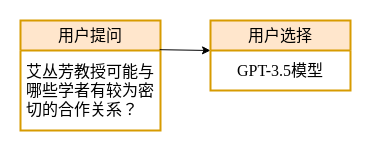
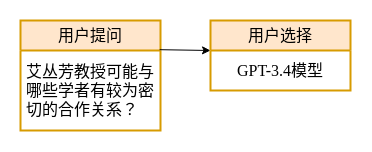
  <mxCell id="0" />
  <mxCell id="1" parent="0" />
  <mxCell id="2" value="&lt;span style=&quot;font-family: &amp;quot;Times New Roman&amp;quot;; font-size: 16px;&quot;&gt;用户提问&lt;/span&gt;" style="swimlane;fontStyle=0;childLayout=stackLayout;horizontal=1;startSize=30;horizontalStack=0;resizeParent=1;resizeParentMax=0;resizeLast=0;collapsible=1;marginBottom=0;whiteSpace=wrap;html=1;strokeWidth=2;fillColor=#ffe6cc;strokeColor=#d79b00;" vertex="1" parent="1"><mxGeometry x="20" y="20" width="140" height="110" as="geometry"><mxRectangle x="260" y="160" width="100" height="30" as="alternateBounds" /></mxGeometry></mxCell>
  <mxCell id="3" value="&lt;span style=&quot;font-family: &amp;quot;Times New Roman&amp;quot;; font-size: 16px; text-align: center;&quot;&gt;艾丛芳教授可能与哪些学者有较为密切的合作关系？&lt;/span&gt;" style="text;strokeColor=none;fillColor=none;align=left;verticalAlign=middle;spacingLeft=4;spacingRight=4;overflow=hidden;points=[[0,0.5],[1,0.5]];portConstraint=eastwest;rotatable=0;whiteSpace=wrap;html=1;fontFamily=Helvetica;fontSize=12;fontColor=default;" vertex="1" parent="2"><mxGeometry y="30" width="140" height="80" as="geometry" /></mxCell>
  <mxCell id="4" value="" style="endArrow=classic;html=1;rounded=0;exitX=0.994;exitY=-0.01;exitDx=0;exitDy=0;exitPerimeter=0;" edge="1" parent="1" source="3"><mxGeometry width="50" height="50" relative="1" as="geometry"><mxPoint x="180" y="40" as="sourcePoint" /><mxPoint x="210" y="50" as="targetPoint" /></mxGeometry></mxCell>
  <mxCell id="5" value="&lt;font face=&quot;Times New Roman&quot;&gt;&lt;span style=&quot;font-size: 16px;&quot;&gt;用户选择&lt;/span&gt;&lt;/font&gt;" style="swimlane;fontStyle=0;childLayout=stackLayout;horizontal=1;startSize=30;horizontalStack=0;resizeParent=1;resizeParentMax=0;resizeLast=0;collapsible=1;marginBottom=0;whiteSpace=wrap;html=1;strokeWidth=2;fillColor=#ffe6cc;strokeColor=#d79b00;" vertex="1" parent="1"><mxGeometry x="210" y="20" width="140" height="70" as="geometry"><mxRectangle x="260" y="160" width="100" height="30" as="alternateBounds" /></mxGeometry></mxCell>
- <mxCell id="6" value="&lt;div style=&quot;&quot;&gt;&lt;span style=&quot;background-color: initial; font-size: 16px;&quot;&gt;&lt;font face=&quot;Times New Roman&quot;&gt;GPT-3.5模型&lt;/font&gt;&lt;/span&gt;&lt;/div&gt;" style="text;strokeColor=none;fillColor=none;align=center;verticalAlign=middle;spacingLeft=4;spacingRight=4;overflow=hidden;points=[[0,0.5],[1,0.5]];portConstraint=eastwest;rotatable=0;whiteSpace=wrap;html=1;fontFamily=Helvetica;fontSize=12;fontColor=default;" vertex="1" parent="5"><mxGeometry y="30" width="140" height="40" as="geometry" /></mxCell>
+ <mxCell id="6" value="&lt;div style=&quot;&quot;&gt;&lt;span style=&quot;background-color: initial; font-size: 16px;&quot;&gt;&lt;font face=&quot;Times New Roman&quot;&gt;GPT-3.4模型&lt;/font&gt;&lt;/span&gt;&lt;/div&gt;" style="text;strokeColor=none;fillColor=none;align=center;verticalAlign=middle;spacingLeft=4;spacingRight=4;overflow=hidden;points=[[0,0.5],[1,0.5]];portConstraint=eastwest;rotatable=0;whiteSpace=wrap;html=1;fontFamily=Helvetica;fontSize=12;fontColor=default;" vertex="1" parent="5"><mxGeometry y="30" width="140" height="40" as="geometry" /></mxCell>
